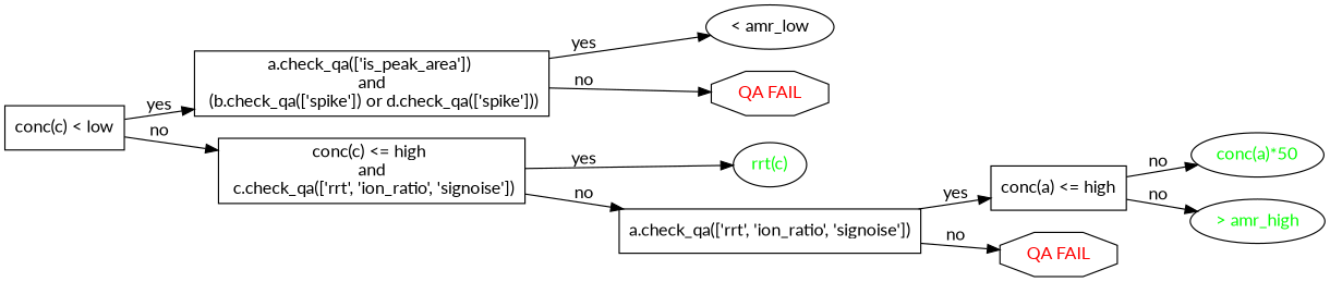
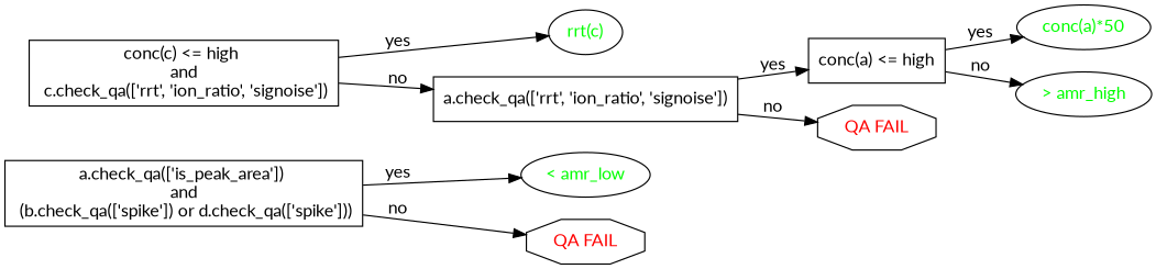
  digraph {
    fontname=Lato
    rankdir=LR
    node [fontname=Lato order=in shape=box]
    edge [fontname=Lato]
-   n1 [label="conc(c) < low"]
    n2 [label="a.check_qa(['is_peak_area']) \nand\n (b.check_qa(['spike']) or d.check_qa(['spike']))"]
    n3 [label="conc(c) <= high \nand\n c.check_qa(['rrt', 'ion_ratio', 'signoise'])"]
-   n4 [fontcolor=black label="< amr_low" shape=ellipse]
+   n4 [fontcolor=green label="< amr_low" shape=ellipse]
    n5 [fontcolor=red label="QA FAIL" shape=octagon]
    n6 [fontcolor=green label="rrt(c)" shape=ellipse]
    n7 [label="a.check_qa(['rrt', 'ion_ratio', 'signoise'])"]
    n8 [label="conc(a) <= high"]
    n9 [fontcolor=red label="QA FAIL" shape=octagon]
    n10 [fontcolor=green label="conc(a)*50" shape=ellipse]
    n11 [fontcolor=green label="> amr_high" shape=ellipse]
-   n1 -> n2 [label=yes]
-   n1 -> n3 [label=no]
    n2 -> n4 [label=yes]
    n2 -> n5 [label=no]
    n3 -> n6 [label=yes]
    n3 -> n7 [label=no]
    n7 -> n8 [label=yes]
    n7 -> n9 [label=no]
-   n8 -> n10 [label=no]
+   n8 -> n10 [label=yes]
    n8 -> n11 [label=no]
  }
